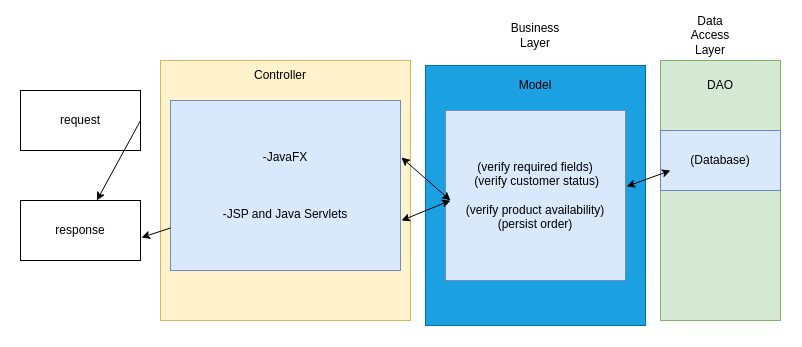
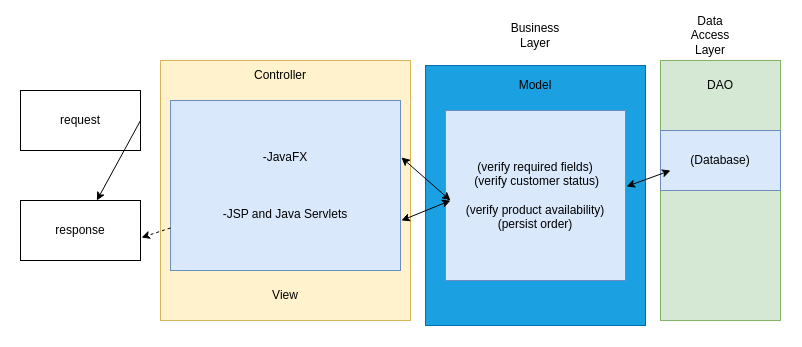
  <mxCell id="0" />
  <mxCell id="1" parent="0" />
  <mxCell id="2" value="" style="rounded=0;whiteSpace=wrap;html=1;fillColor=#fff2cc;strokeColor=#d6b656;" vertex="1" parent="1"><mxGeometry x="160" y="60" width="250" height="260" as="geometry" /></mxCell>
  <mxCell id="3" value="request" style="rounded=0;whiteSpace=wrap;html=1;" vertex="1" parent="1"><mxGeometry x="20" y="90" width="120" height="60" as="geometry" /></mxCell>
  <mxCell id="4" value="response" style="rounded=0;whiteSpace=wrap;html=1;" vertex="1" parent="1"><mxGeometry x="20" y="200" width="120" height="60" as="geometry" /></mxCell>
  <mxCell id="5" value="-JavaFX&lt;br&gt;&lt;br&gt;&lt;br&gt;&lt;br&gt;-JSP and Java Servlets" style="rounded=0;whiteSpace=wrap;html=1;fillColor=#dae8fc;strokeColor=#6c8ebf;" vertex="1" parent="1"><mxGeometry x="170" y="100" width="230" height="170" as="geometry" /></mxCell>
  <mxCell id="6" value="Controller" style="text;html=1;strokeColor=none;fillColor=none;align=center;verticalAlign=middle;whiteSpace=wrap;rounded=0;" vertex="1" parent="1"><mxGeometry x="250" y="60" width="60" height="30" as="geometry" /></mxCell>
+ <mxCell id="7" value="View" style="text;html=1;strokeColor=none;fillColor=none;align=center;verticalAlign=middle;whiteSpace=wrap;rounded=0;" vertex="1" parent="1"><mxGeometry x="255" y="280" width="60" height="30" as="geometry" /></mxCell>
  <mxCell id="8" value="" style="rounded=0;whiteSpace=wrap;html=1;fillColor=#1ba1e2;fontColor=#ffffff;strokeColor=#006EAF;" vertex="1" parent="1"><mxGeometry x="425" y="65" width="220" height="260" as="geometry" /></mxCell>
  <mxCell id="9" value="Business Layer" style="text;html=1;strokeColor=none;fillColor=none;align=center;verticalAlign=middle;whiteSpace=wrap;rounded=0;" vertex="1" parent="1"><mxGeometry x="505" y="20" width="60" height="30" as="geometry" /></mxCell>
  <mxCell id="10" value="Model" style="text;html=1;strokeColor=none;fillColor=none;align=center;verticalAlign=middle;whiteSpace=wrap;rounded=0;" vertex="1" parent="1"><mxGeometry x="505" y="70" width="60" height="30" as="geometry" /></mxCell>
  <mxCell id="11" value="(verify required fields)&lt;br&gt;&amp;nbsp;(verify customer status)&lt;br/&gt;&lt;br&gt;(verify product availability)&lt;br/&gt;(persist order)" style="rounded=0;whiteSpace=wrap;html=1;fillColor=#dae8fc;strokeColor=#6c8ebf;" vertex="1" parent="1"><mxGeometry x="445" y="110" width="180" height="170" as="geometry" /></mxCell>
  <mxCell id="12" value="" style="rounded=0;whiteSpace=wrap;html=1;fillColor=#d5e8d4;strokeColor=#82b366;" vertex="1" parent="1"><mxGeometry x="660" y="60" width="120" height="260" as="geometry" /></mxCell>
  <mxCell id="13" value="Data Access Layer" style="text;html=1;strokeColor=none;fillColor=none;align=center;verticalAlign=middle;whiteSpace=wrap;rounded=0;" vertex="1" parent="1"><mxGeometry x="680" y="20" width="60" height="30" as="geometry" /></mxCell>
  <mxCell id="14" value="(Database)" style="rounded=0;whiteSpace=wrap;html=1;fillColor=#dae8fc;strokeColor=#6c8ebf;" vertex="1" parent="1"><mxGeometry x="660" y="130" width="120" height="60" as="geometry" /></mxCell>
  <mxCell id="15" value="DAO" style="text;html=1;strokeColor=none;fillColor=none;align=center;verticalAlign=middle;whiteSpace=wrap;rounded=0;" vertex="1" parent="1"><mxGeometry x="690" y="70" width="60" height="30" as="geometry" /></mxCell>
  <mxCell id="16" value="" style="endArrow=classic;html=1;rounded=0;exitX=1;exitY=0.5;exitDx=0;exitDy=0;" edge="1" parent="1" source="3" target="4"><mxGeometry width="50" height="50" relative="1" as="geometry"><mxPoint x="400" y="250" as="sourcePoint" /><mxPoint x="450" y="200" as="targetPoint" /></mxGeometry></mxCell>
  <mxCell id="17" value="" style="endArrow=classic;startArrow=classic;html=1;rounded=0;exitX=1.006;exitY=0.447;exitDx=0;exitDy=0;exitPerimeter=0;" edge="1" parent="1" source="11"><mxGeometry width="50" height="50" relative="1" as="geometry"><mxPoint x="620" y="220" as="sourcePoint" /><mxPoint x="670" y="170" as="targetPoint" /></mxGeometry></mxCell>
  <mxCell id="18" value="" style="endArrow=classic;startArrow=classic;html=1;rounded=0;exitX=1.004;exitY=0.335;exitDx=0;exitDy=0;exitPerimeter=0;" edge="1" parent="1" source="5"><mxGeometry width="50" height="50" relative="1" as="geometry"><mxPoint x="400" y="250" as="sourcePoint" /><mxPoint x="450" y="200" as="targetPoint" /></mxGeometry></mxCell>
  <mxCell id="19" value="" style="endArrow=classic;startArrow=classic;html=1;rounded=0;exitX=1.004;exitY=0.706;exitDx=0;exitDy=0;exitPerimeter=0;" edge="1" parent="1" source="5"><mxGeometry width="50" height="50" relative="1" as="geometry"><mxPoint x="400" y="250" as="sourcePoint" /><mxPoint x="450" y="200" as="targetPoint" /></mxGeometry></mxCell>
- <mxCell id="20" value="" style="endArrow=classic;html=1;rounded=0;entryX=1.008;entryY=0.617;entryDx=0;entryDy=0;entryPerimeter=0;exitX=0;exitY=0.75;exitDx=0;exitDy=0;" edge="1" parent="1" source="5" target="4"><mxGeometry width="50" height="50" relative="1" as="geometry"><mxPoint x="400" y="250" as="sourcePoint" /><mxPoint x="450" y="200" as="targetPoint" /></mxGeometry></mxCell>
+ <mxCell id="20" value="" style="endArrow=classic;html=1;rounded=0;entryX=1.008;entryY=0.617;entryDx=0;entryDy=0;entryPerimeter=0;exitX=0;exitY=0.75;exitDx=0;exitDy=0;dashed=1;" edge="1" parent="1" source="5" target="4"><mxGeometry width="50" height="50" relative="1" as="geometry"><mxPoint x="400" y="250" as="sourcePoint" /><mxPoint x="450" y="200" as="targetPoint" /></mxGeometry></mxCell>
